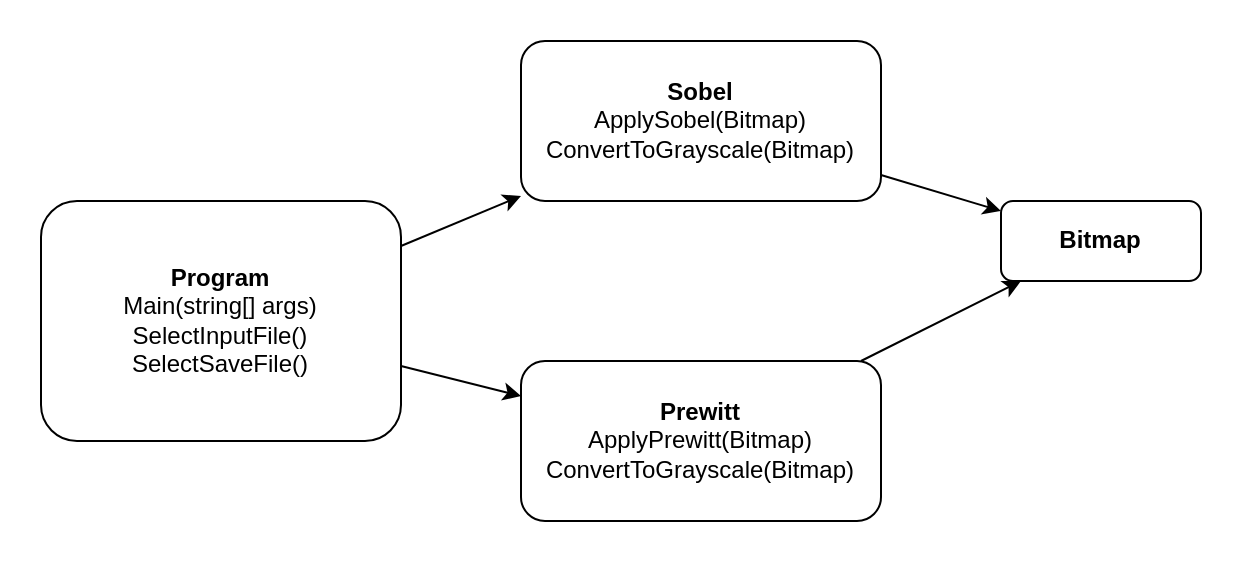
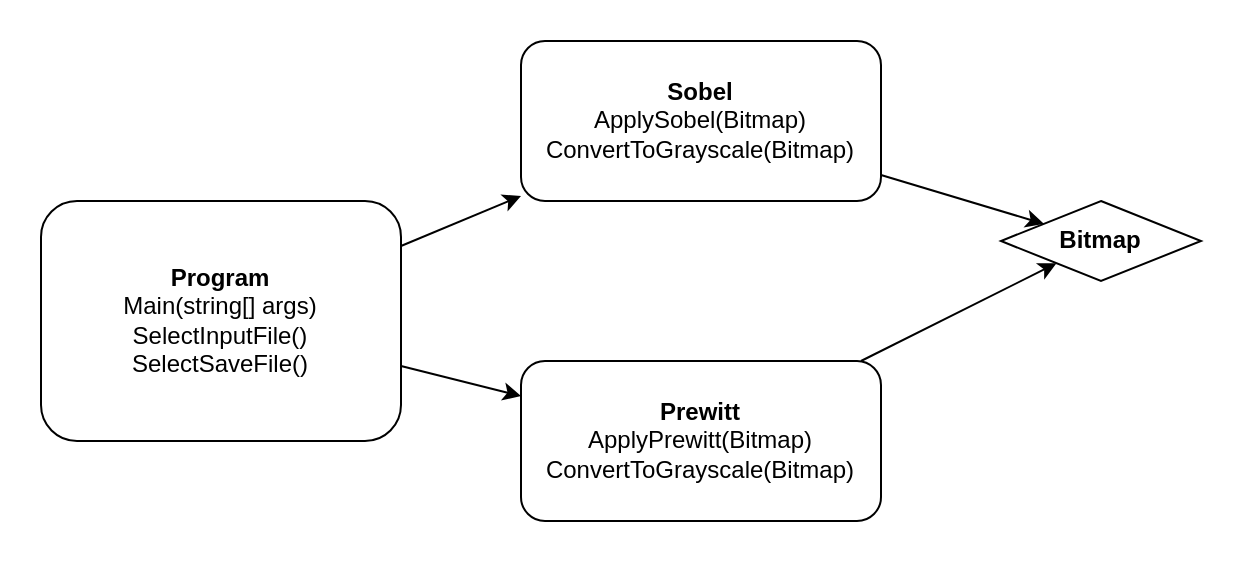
  <mxCell id="0" />
  <mxCell id="1" parent="0" />
  <mxCell id="2" value="&lt;b&gt;Program&lt;/b&gt;&#10;Main(string[] args)&#10;SelectInputFile()&#10;SelectSaveFile()" style="rounded=1;whiteSpace=wrap;html=1;" vertex="1" parent="1"><mxGeometry x="20" y="100" width="180" height="120" as="geometry" /></mxCell>
  <mxCell id="3" value="&lt;b&gt;Sobel&lt;/b&gt;&#10;ApplySobel(Bitmap)&#10;ConvertToGrayscale(Bitmap)" style="rounded=1;whiteSpace=wrap;html=1;" vertex="1" parent="1"><mxGeometry x="260" y="20" width="180" height="80" as="geometry" /></mxCell>
  <mxCell id="4" value="&lt;b&gt;Prewitt&lt;/b&gt;&#10;ApplyPrewitt(Bitmap)&#10;ConvertToGrayscale(Bitmap)" style="rounded=1;whiteSpace=wrap;html=1;" vertex="1" parent="1"><mxGeometry x="260" y="180" width="180" height="80" as="geometry" /></mxCell>
  <mxCell id="5" edge="1" parent="1" source="2" target="3"><mxGeometry relative="1" as="geometry" /></mxCell>
  <mxCell id="6" edge="1" parent="1" source="2" target="4"><mxGeometry relative="1" as="geometry" /></mxCell>
- <mxCell id="7" value="&lt;b&gt;Bitmap&lt;/b&gt;" style="rounded=1;whiteSpace=wrap;html=1;" vertex="1" parent="1"><mxGeometry x="500" y="100" width="100" height="40" as="geometry" /></mxCell>
+ <mxCell id="7" value="&lt;b&gt;Bitmap&lt;/b&gt;" style="rhombus;whiteSpace=wrap;html=1;" vertex="1" parent="1"><mxGeometry x="500" y="100" width="100" height="40" as="geometry" /></mxCell>
  <mxCell id="8" edge="1" parent="1" source="3" target="7"><mxGeometry relative="1" as="geometry" /></mxCell>
  <mxCell id="9" edge="1" parent="1" source="4" target="7"><mxGeometry relative="1" as="geometry" /></mxCell>
